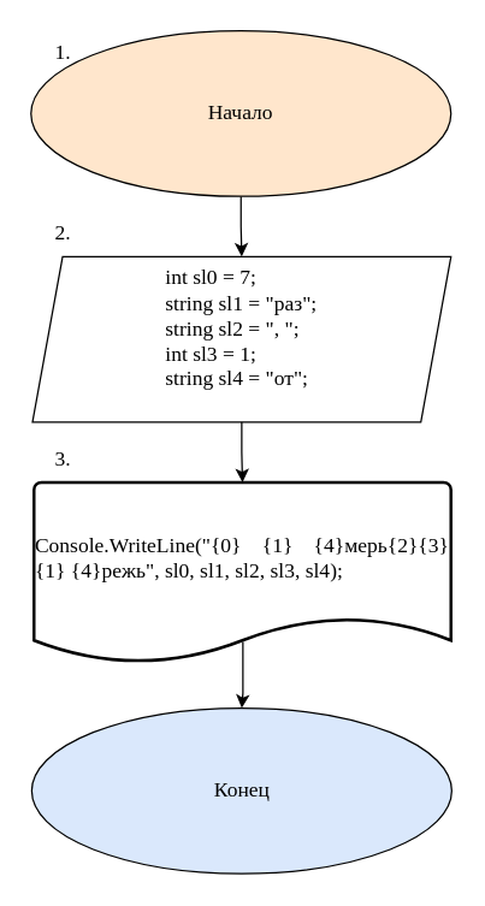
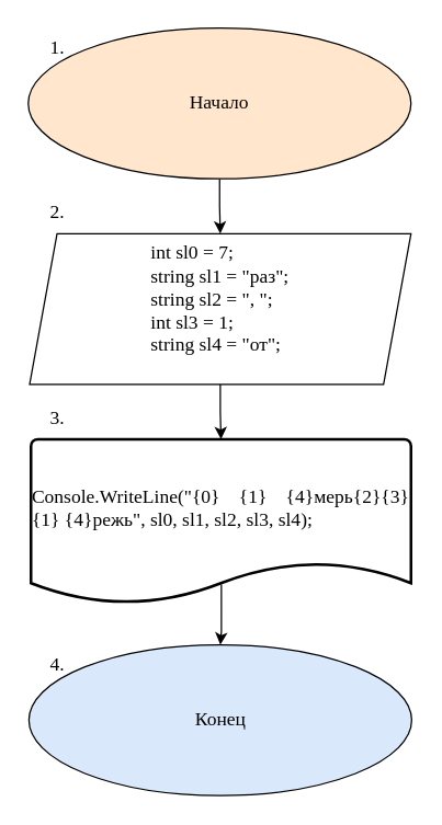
  <mxCell id="0" />
  <mxCell id="1" parent="0" />
  <mxCell id="2" value="" style="edgeStyle=orthogonalEdgeStyle;rounded=0;orthogonalLoop=1;jettySize=auto;html=1;" edge="1" parent="1" source="3" target="5"><mxGeometry relative="1" as="geometry" /></mxCell>
  <mxCell id="3" value="Начало" style="ellipse;whiteSpace=wrap;html=1;fontFamily=Times New Roman;fontSize=14;fillColor=#ffe6cc;" vertex="1" parent="1"><mxGeometry x="20" y="20" width="279" height="110" as="geometry" /></mxCell>
  <mxCell id="4" value="" style="edgeStyle=orthogonalEdgeStyle;rounded=0;orthogonalLoop=1;jettySize=auto;html=1;" edge="1" parent="1" source="5" target="7"><mxGeometry relative="1" as="geometry" /></mxCell>
  <mxCell id="5" value="&lt;div style=&quot;text-align: justify; font-size: 14px;&quot;&gt;int sl0 = 7;&lt;/div&gt;&lt;div style=&quot;text-align: justify; font-size: 14px;&quot;&gt;string sl1 = &quot;раз&quot;;&lt;/div&gt;&lt;div style=&quot;text-align: justify; font-size: 14px;&quot;&gt;string sl2 = &quot;, &quot;;&lt;/div&gt;&lt;div style=&quot;text-align: justify; font-size: 14px;&quot;&gt;int sl3 = 1;&lt;/div&gt;&lt;div style=&quot;text-align: justify; font-size: 14px;&quot;&gt;string sl4 = &quot;от&quot;;&lt;/div&gt;&lt;div style=&quot;text-align: justify; font-size: 14px;&quot;&gt;&lt;br style=&quot;font-size: 14px;&quot;&gt;&lt;/div&gt;" style="shape=parallelogram;perimeter=parallelogramPerimeter;whiteSpace=wrap;html=1;fixedSize=1;align=center;labelPosition=center;verticalLabelPosition=middle;verticalAlign=bottom;fontFamily=Times New Roman;fontSize=14;" vertex="1" parent="1"><mxGeometry x="21" y="170" width="278" height="110" as="geometry" /></mxCell>
  <mxCell id="6" value="" style="edgeStyle=orthogonalEdgeStyle;rounded=0;orthogonalLoop=1;jettySize=auto;html=1;exitX=0.501;exitY=0.883;exitDx=0;exitDy=0;exitPerimeter=0;" edge="1" parent="1" source="7" target="8"><mxGeometry relative="1" as="geometry" /></mxCell>
  <mxCell id="7" value="&lt;div style=&quot;text-align: justify; font-size: 14px;&quot;&gt;&lt;span style=&quot;font-size: 14px;&quot;&gt;&lt;font style=&quot;font-size: 14px;&quot;&gt;Console.WriteLine(&quot;{0} {1} {4}мерь{2}{3} {1} {4}режь&quot;,&amp;nbsp;&lt;/font&gt;&lt;/span&gt;&lt;span style=&quot;background-color: initial;&quot;&gt;sl0, sl1, sl2, sl3, sl4);&lt;/span&gt;&lt;/div&gt;&lt;div style=&quot;text-align: justify; font-size: 14px;&quot;&gt;&lt;br style=&quot;font-size: 14px;&quot;&gt;&lt;/div&gt;" style="strokeWidth=2;html=1;shape=mxgraph.flowchart.document2;whiteSpace=wrap;size=0.25;fontFamily=Times New Roman;fontSize=14;spacing=2;" vertex="1" parent="1"><mxGeometry x="22" y="320" width="277" height="120" as="geometry" /></mxCell>
  <mxCell id="8" value="Конец" style="ellipse;whiteSpace=wrap;html=1;fontFamily=Times New Roman;fontSize=14;fillColor=#dae8fc;" vertex="1" parent="1"><mxGeometry x="20.5" y="470" width="279" height="110" as="geometry" /></mxCell>
  <mxCell id="9" value="1." style="text;html=1;align=center;verticalAlign=middle;resizable=0;points=[];autosize=1;strokeColor=none;fillColor=none;fontSize=14;fontFamily=Times New Roman;" vertex="1" parent="1"><mxGeometry x="26" y="20" width="30" height="30" as="geometry" /></mxCell>
  <mxCell id="10" value="2." style="text;html=1;align=center;verticalAlign=middle;resizable=0;points=[];autosize=1;strokeColor=none;fillColor=none;fontSize=14;fontFamily=Times New Roman;" vertex="1" parent="1"><mxGeometry x="26" y="140" width="30" height="30" as="geometry" /></mxCell>
  <mxCell id="11" value="3." style="text;html=1;align=center;verticalAlign=middle;resizable=0;points=[];autosize=1;strokeColor=none;fillColor=none;fontSize=14;fontFamily=Times New Roman;" vertex="1" parent="1"><mxGeometry x="26" y="290" width="30" height="30" as="geometry" /></mxCell>
+ <mxCell id="12" value="4." style="text;html=1;align=center;verticalAlign=middle;resizable=0;points=[];autosize=1;strokeColor=none;fillColor=none;fontSize=14;fontFamily=Times New Roman;" vertex="1" parent="1"><mxGeometry x="26" y="470" width="30" height="30" as="geometry" /></mxCell>
